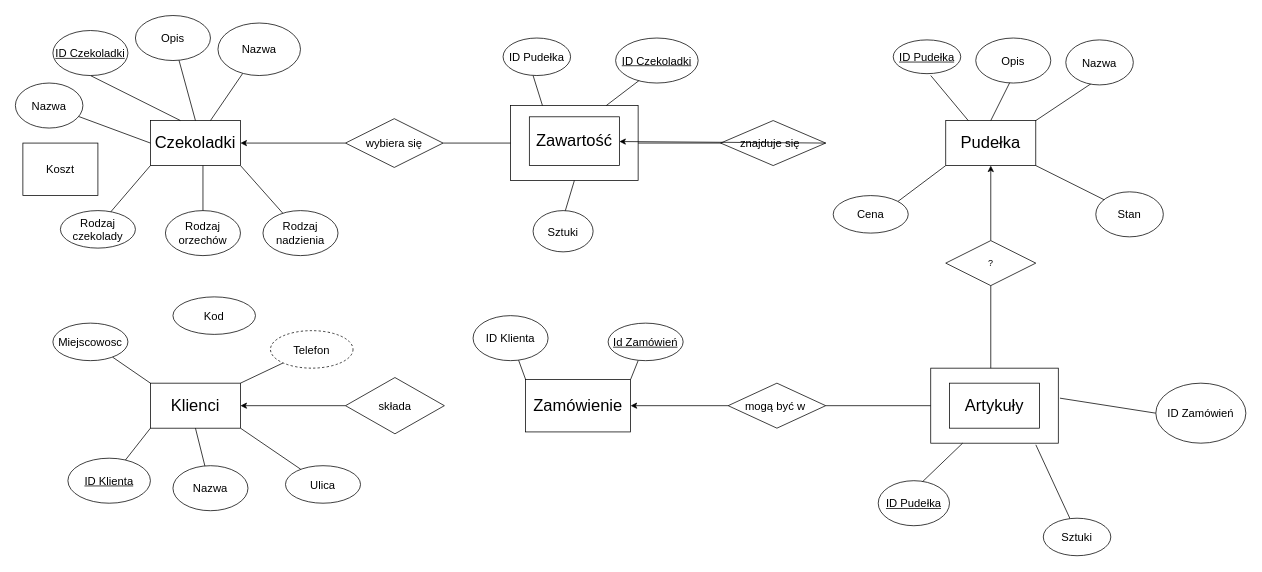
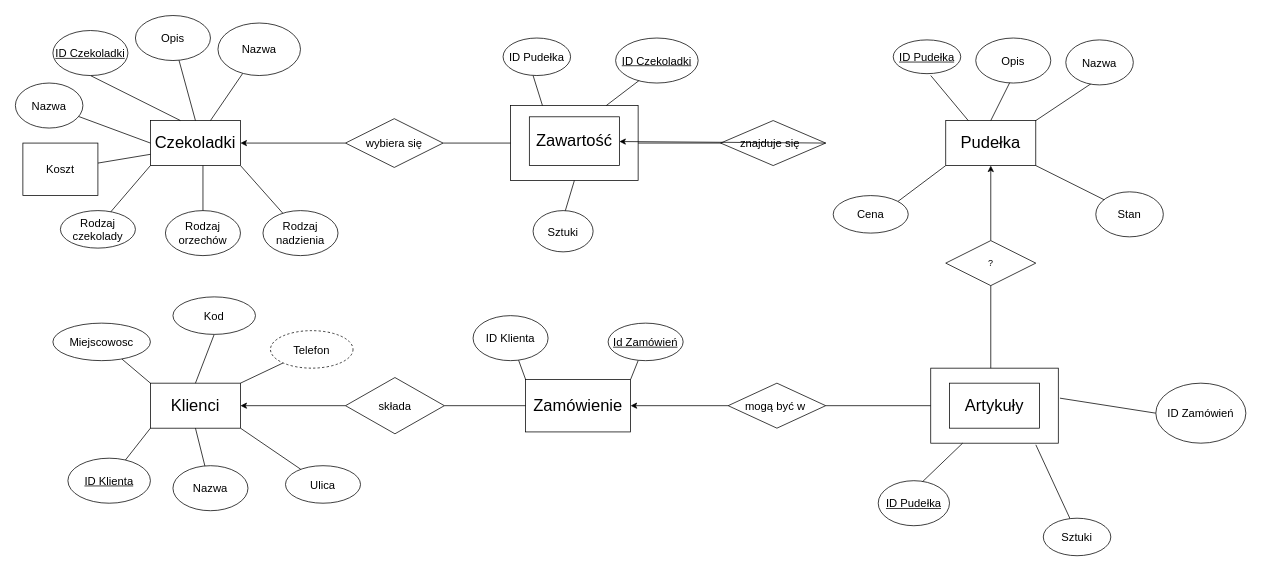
  <mxCell id="0" />
  <mxCell id="1" parent="0" />
  <mxCell id="2" value="&lt;font style=&quot;font-size: 22px;&quot;&gt;Czekoladki&lt;/font&gt;" style="rounded=0;whiteSpace=wrap;html=1;fontSize=15;" vertex="1" parent="1"><mxGeometry x="200" y="160" width="120" height="60" as="geometry" /></mxCell>
  <mxCell id="3" value="" style="endArrow=none;html=1;rounded=0;entryX=0.5;entryY=1;entryDx=0;entryDy=0;fontSize=15;" edge="1" parent="1" target="4"><mxGeometry width="50" height="50" relative="1" as="geometry"><mxPoint x="240" y="160" as="sourcePoint" /><mxPoint x="180" y="90" as="targetPoint" /></mxGeometry></mxCell>
  <mxCell id="4" value="&lt;u style=&quot;font-size: 15px;&quot;&gt;&lt;font style=&quot;font-size: 15px;&quot;&gt;ID Czekoladki&lt;/font&gt;&lt;/u&gt;" style="ellipse;whiteSpace=wrap;html=1;fontSize=15;" vertex="1" parent="1"><mxGeometry x="70" y="40" width="100" height="60" as="geometry" /></mxCell>
  <mxCell id="5" value="" style="endArrow=none;html=1;rounded=0;fontSize=15;" edge="1" parent="1" target="6"><mxGeometry width="50" height="50" relative="1" as="geometry"><mxPoint x="280" y="160" as="sourcePoint" /><mxPoint x="350" y="60" as="targetPoint" /></mxGeometry></mxCell>
  <mxCell id="6" value="&lt;font style=&quot;font-size: 15px;&quot;&gt;Nazwa&lt;/font&gt;" style="ellipse;whiteSpace=wrap;html=1;fontSize=15;" vertex="1" parent="1"><mxGeometry x="290" y="30" width="110" height="70" as="geometry" /></mxCell>
  <mxCell id="7" value="" style="endArrow=none;html=1;rounded=0;fontSize=15;" edge="1" parent="1"><mxGeometry width="50" height="50" relative="1" as="geometry"><mxPoint x="200" y="220" as="sourcePoint" /><mxPoint x="140" y="290" as="targetPoint" /></mxGeometry></mxCell>
  <mxCell id="8" value="Rodzaj czekolady" style="ellipse;whiteSpace=wrap;html=1;fontSize=15;" vertex="1" parent="1"><mxGeometry x="80" y="280" width="100" height="50" as="geometry" /></mxCell>
  <mxCell id="9" value="Rodzaj orzechów" style="ellipse;whiteSpace=wrap;html=1;fontSize=15;" vertex="1" parent="1"><mxGeometry x="220" y="280" width="100" height="60" as="geometry" /></mxCell>
  <mxCell id="10" value="" style="endArrow=none;html=1;rounded=0;exitX=0.5;exitY=0;exitDx=0;exitDy=0;fontSize=15;" edge="1" parent="1" source="9"><mxGeometry width="50" height="50" relative="1" as="geometry"><mxPoint x="220" y="270" as="sourcePoint" /><mxPoint x="270" y="220" as="targetPoint" /></mxGeometry></mxCell>
  <mxCell id="11" value="" style="endArrow=none;html=1;rounded=0;exitX=1;exitY=1;exitDx=0;exitDy=0;fontSize=15;" edge="1" parent="1" source="2" target="12"><mxGeometry width="50" height="50" relative="1" as="geometry"><mxPoint x="360" y="280" as="sourcePoint" /><mxPoint x="320" y="220" as="targetPoint" /></mxGeometry></mxCell>
  <mxCell id="12" value="Rodzaj nadzienia" style="ellipse;whiteSpace=wrap;html=1;fontSize=15;" vertex="1" parent="1"><mxGeometry x="350" y="280" width="100" height="60" as="geometry" /></mxCell>
  <mxCell id="13" value="" style="endArrow=none;html=1;rounded=0;exitX=0;exitY=0.5;exitDx=0;exitDy=0;fontSize=15;" edge="1" parent="1" source="2" target="14"><mxGeometry width="50" height="50" relative="1" as="geometry"><mxPoint x="110" y="180" as="sourcePoint" /><mxPoint x="200" y="180" as="targetPoint" /></mxGeometry></mxCell>
  <mxCell id="14" value="Nazwa" style="ellipse;whiteSpace=wrap;html=1;fontSize=15;" vertex="1" parent="1"><mxGeometry x="20" y="110" width="90" height="60" as="geometry" /></mxCell>
  <mxCell id="15" value="" style="endArrow=none;html=1;rounded=0;fontSize=15;" edge="1" parent="1" target="16"><mxGeometry width="50" height="50" relative="1" as="geometry"><mxPoint x="260" y="160" as="sourcePoint" /><mxPoint x="230" y="90" as="targetPoint" /></mxGeometry></mxCell>
  <mxCell id="16" value="&lt;font style=&quot;font-size: 15px;&quot;&gt;Opis&lt;/font&gt;" style="ellipse;whiteSpace=wrap;html=1;fontSize=15;" vertex="1" parent="1"><mxGeometry x="180" y="20" width="100" height="60" as="geometry" /></mxCell>
+ <mxCell id="17" value="" style="endArrow=none;html=1;rounded=0;exitX=0;exitY=0.75;exitDx=0;exitDy=0;fontSize=15;" edge="1" parent="1" source="2" target="18"><mxGeometry width="50" height="50" relative="1" as="geometry"><mxPoint x="110" y="230" as="sourcePoint" /><mxPoint x="200" y="200" as="targetPoint" /></mxGeometry></mxCell>
  <mxCell id="18" value="Koszt" style="whiteSpace=wrap;html=1;fontSize=15;rounded=0;" vertex="1" parent="1"><mxGeometry x="30" y="190" width="100" height="70" as="geometry" /></mxCell>
  <mxCell id="19" value="" style="endArrow=classic;html=1;rounded=0;entryX=1;entryY=0.5;entryDx=0;entryDy=0;fontSize=15;" edge="1" parent="1" target="2"><mxGeometry width="50" height="50" relative="1" as="geometry"><mxPoint x="460" y="190" as="sourcePoint" /><mxPoint x="580" y="210" as="targetPoint" /></mxGeometry></mxCell>
  <mxCell id="20" value="wybiera się" style="rhombus;whiteSpace=wrap;html=1;fontSize=15;" vertex="1" parent="1"><mxGeometry x="460" y="157.5" width="130" height="65" as="geometry" /></mxCell>
  <mxCell id="21" value="" style="endArrow=none;html=1;rounded=0;entryX=1;entryY=0.5;entryDx=0;entryDy=0;fontSize=15;" edge="1" parent="1" target="20"><mxGeometry width="50" height="50" relative="1" as="geometry"><mxPoint x="700" y="190" as="sourcePoint" /><mxPoint x="590" y="240" as="targetPoint" /></mxGeometry></mxCell>
  <mxCell id="22" value="" style="rounded=0;whiteSpace=wrap;html=1;fontSize=15;" vertex="1" parent="1"><mxGeometry x="680" y="140" width="170" height="100" as="geometry" /></mxCell>
  <mxCell id="23" value="" style="endArrow=none;html=1;rounded=0;entryX=0.25;entryY=0;entryDx=0;entryDy=0;fontSize=15;" edge="1" parent="1" target="22"><mxGeometry width="50" height="50" relative="1" as="geometry"><mxPoint x="710" y="100" as="sourcePoint" /><mxPoint x="590" y="240" as="targetPoint" /></mxGeometry></mxCell>
  <mxCell id="24" value="ID Pudełka" style="ellipse;whiteSpace=wrap;html=1;fontSize=15;" vertex="1" parent="1"><mxGeometry x="670" y="50" width="90" height="50" as="geometry" /></mxCell>
  <mxCell id="25" value="" style="endArrow=none;html=1;rounded=0;entryX=0.5;entryY=1;entryDx=0;entryDy=0;fontSize=15;" edge="1" parent="1" target="22"><mxGeometry width="50" height="50" relative="1" as="geometry"><mxPoint x="750" y="290" as="sourcePoint" /><mxPoint x="760" y="230" as="targetPoint" /></mxGeometry></mxCell>
  <mxCell id="26" value="Sztuki" style="ellipse;whiteSpace=wrap;html=1;fontSize=15;" vertex="1" parent="1"><mxGeometry x="710" y="280" width="80" height="55" as="geometry" /></mxCell>
  <mxCell id="27" value="" style="endArrow=none;html=1;rounded=0;entryX=0.75;entryY=0;entryDx=0;entryDy=0;fontSize=15;" edge="1" parent="1" target="22"><mxGeometry width="50" height="50" relative="1" as="geometry"><mxPoint x="860" y="100" as="sourcePoint" /><mxPoint x="590" y="240" as="targetPoint" /></mxGeometry></mxCell>
  <mxCell id="28" value="&lt;u style=&quot;font-size: 15px;&quot;&gt;ID Czekoladki&lt;/u&gt;" style="ellipse;whiteSpace=wrap;html=1;fontSize=15;" vertex="1" parent="1"><mxGeometry x="820" y="50" width="110" height="60" as="geometry" /></mxCell>
  <mxCell id="29" value="" style="endArrow=none;html=1;rounded=0;entryX=1;entryY=0.5;entryDx=0;entryDy=0;fontSize=15;" edge="1" parent="1" target="22"><mxGeometry width="50" height="50" relative="1" as="geometry"><mxPoint x="970" y="190" as="sourcePoint" /><mxPoint x="590" y="240" as="targetPoint" /></mxGeometry></mxCell>
  <mxCell id="30" value="znajduje się&amp;nbsp;&amp;nbsp;" style="rhombus;whiteSpace=wrap;html=1;fontSize=15;" vertex="1" parent="1"><mxGeometry x="960" y="160" width="140" height="60" as="geometry" /></mxCell>
  <mxCell id="31" value="" style="endArrow=classic;html=1;rounded=0;exitX=1;exitY=0.5;exitDx=0;exitDy=0;fontSize=15;" edge="1" parent="1" source="30" target="44"><mxGeometry width="50" height="50" relative="1" as="geometry"><mxPoint x="1120" y="290" as="sourcePoint" /><mxPoint x="1270" y="190" as="targetPoint" /></mxGeometry></mxCell>
  <mxCell id="32" value="&lt;font style=&quot;font-size: 22px;&quot;&gt;Pudełka&lt;/font&gt;" style="rounded=0;whiteSpace=wrap;html=1;fontSize=18;" vertex="1" parent="1"><mxGeometry x="1260" y="160" width="120" height="60" as="geometry" /></mxCell>
  <mxCell id="33" value="" style="endArrow=none;html=1;rounded=0;entryX=0.25;entryY=0;entryDx=0;entryDy=0;" edge="1" parent="1" target="32"><mxGeometry width="50" height="50" relative="1" as="geometry"><mxPoint x="1240" y="100" as="sourcePoint" /><mxPoint x="1170" y="240" as="targetPoint" /></mxGeometry></mxCell>
  <mxCell id="34" value="&lt;u style=&quot;font-size: 15px;&quot;&gt;ID Pudełka&lt;/u&gt;" style="ellipse;whiteSpace=wrap;html=1;fontSize=15;" vertex="1" parent="1"><mxGeometry x="1190" y="52.5" width="90" height="45" as="geometry" /></mxCell>
  <mxCell id="35" value="" style="endArrow=none;html=1;rounded=0;entryX=1;entryY=0;entryDx=0;entryDy=0;" edge="1" parent="1" target="32"><mxGeometry width="50" height="50" relative="1" as="geometry"><mxPoint x="1470" y="100" as="sourcePoint" /><mxPoint x="1170" y="240" as="targetPoint" /></mxGeometry></mxCell>
  <mxCell id="36" value="&lt;font style=&quot;font-size: 15px;&quot;&gt;Nazwa&lt;/font&gt;" style="ellipse;whiteSpace=wrap;html=1;" vertex="1" parent="1"><mxGeometry x="1420" y="52.5" width="90" height="60" as="geometry" /></mxCell>
  <mxCell id="37" value="" style="endArrow=none;html=1;rounded=0;entryX=0.5;entryY=0;entryDx=0;entryDy=0;" edge="1" parent="1" target="32"><mxGeometry width="50" height="50" relative="1" as="geometry"><mxPoint x="1350" y="100" as="sourcePoint" /><mxPoint x="1170" y="240" as="targetPoint" /></mxGeometry></mxCell>
  <mxCell id="38" value="&lt;font style=&quot;font-size: 15px;&quot;&gt;Opis&lt;/font&gt;" style="ellipse;whiteSpace=wrap;html=1;" vertex="1" parent="1"><mxGeometry x="1300" y="50" width="100" height="60" as="geometry" /></mxCell>
  <mxCell id="39" value="" style="endArrow=none;html=1;rounded=0;entryX=0;entryY=1;entryDx=0;entryDy=0;fontSize=15;" edge="1" parent="1" target="32"><mxGeometry width="50" height="50" relative="1" as="geometry"><mxPoint x="1180" y="280" as="sourcePoint" /><mxPoint x="1170" y="240" as="targetPoint" /></mxGeometry></mxCell>
  <mxCell id="40" value="Cena" style="ellipse;whiteSpace=wrap;html=1;fontSize=15;" vertex="1" parent="1"><mxGeometry x="1110" y="260" width="100" height="50" as="geometry" /></mxCell>
  <mxCell id="41" value="" style="endArrow=none;html=1;rounded=0;entryX=1;entryY=1;entryDx=0;entryDy=0;" edge="1" parent="1" target="32"><mxGeometry width="50" height="50" relative="1" as="geometry"><mxPoint x="1480" y="270" as="sourcePoint" /><mxPoint x="1170" y="240" as="targetPoint" /></mxGeometry></mxCell>
  <mxCell id="42" value="&lt;font style=&quot;font-size: 15px;&quot;&gt;Stan&lt;/font&gt;" style="ellipse;whiteSpace=wrap;html=1;" vertex="1" parent="1"><mxGeometry x="1460" y="255" width="90" height="60" as="geometry" /></mxCell>
  <mxCell id="43" value="" style="endArrow=classic;html=1;rounded=0;entryX=0.5;entryY=1;entryDx=0;entryDy=0;exitX=0.5;exitY=0;exitDx=0;exitDy=0;" edge="1" parent="1" source="53" target="32"><mxGeometry width="50" height="50" relative="1" as="geometry"><mxPoint x="1320" y="390" as="sourcePoint" /><mxPoint x="1320" y="490" as="targetPoint" /><Array as="points" /></mxGeometry></mxCell>
  <mxCell id="44" value="&lt;font style=&quot;font-size: 22px;&quot;&gt;&lt;br style=&quot;&quot;&gt;&lt;/font&gt;&lt;div style=&quot;text-align: left; font-size: 22px;&quot;&gt;&lt;font style=&quot;font-size: 22px;&quot;&gt;Zawartość&lt;/font&gt;&lt;/div&gt;&lt;div style=&quot;text-align: left; font-size: 22px;&quot;&gt;&lt;br style=&quot;&quot;&gt;&lt;/div&gt;" style="rounded=0;whiteSpace=wrap;html=1;fontSize=15;" vertex="1" parent="1"><mxGeometry x="705" y="155" width="120" height="65" as="geometry" /></mxCell>
  <mxCell id="45" value="" style="rounded=0;whiteSpace=wrap;html=1;" vertex="1" parent="1"><mxGeometry x="1240" y="490" width="170" height="100" as="geometry" /></mxCell>
  <mxCell id="46" value="&lt;font style=&quot;font-size: 22px;&quot;&gt;Artykuły&lt;/font&gt;" style="rounded=0;whiteSpace=wrap;html=1;" vertex="1" parent="1"><mxGeometry x="1265" y="510" width="120" height="60" as="geometry" /></mxCell>
  <mxCell id="47" value="" style="endArrow=none;html=1;rounded=0;exitX=1.013;exitY=0.4;exitDx=0;exitDy=0;exitPerimeter=0;entryX=0;entryY=0.5;entryDx=0;entryDy=0;" edge="1" parent="1" source="45" target="48"><mxGeometry width="50" height="50" relative="1" as="geometry"><mxPoint x="1150" y="440" as="sourcePoint" /><mxPoint x="1550" y="530" as="targetPoint" /></mxGeometry></mxCell>
  <mxCell id="48" value="&lt;font style=&quot;font-size: 15px;&quot;&gt;ID Zamówień&lt;/font&gt;" style="ellipse;whiteSpace=wrap;html=1;" vertex="1" parent="1"><mxGeometry x="1540" y="510" width="120" height="80" as="geometry" /></mxCell>
  <mxCell id="49" value="" style="endArrow=none;html=1;rounded=0;entryX=0.824;entryY=1.022;entryDx=0;entryDy=0;entryPerimeter=0;" edge="1" parent="1" target="45"><mxGeometry width="50" height="50" relative="1" as="geometry"><mxPoint x="1430" y="700" as="sourcePoint" /><mxPoint x="1120" y="370" as="targetPoint" /></mxGeometry></mxCell>
  <mxCell id="50" value="&lt;font style=&quot;font-size: 15px;&quot;&gt;Sztuki&lt;/font&gt;" style="ellipse;whiteSpace=wrap;html=1;" vertex="1" parent="1"><mxGeometry x="1390" y="690" width="90" height="50" as="geometry" /></mxCell>
  <mxCell id="51" value="" style="endArrow=none;html=1;rounded=0;entryX=0.25;entryY=1;entryDx=0;entryDy=0;" edge="1" parent="1" target="45"><mxGeometry width="50" height="50" relative="1" as="geometry"><mxPoint x="1220" y="650" as="sourcePoint" /><mxPoint x="1120" y="370" as="targetPoint" /></mxGeometry></mxCell>
  <mxCell id="52" value="&lt;u style=&quot;font-size: 15px;&quot;&gt;ID Pudełka&lt;/u&gt;" style="ellipse;whiteSpace=wrap;html=1;fontSize=15;" vertex="1" parent="1"><mxGeometry x="1170" y="640" width="95" height="60" as="geometry" /></mxCell>
  <mxCell id="53" value="?" style="rhombus;whiteSpace=wrap;html=1;" vertex="1" parent="1"><mxGeometry x="1260" y="320" width="120" height="60" as="geometry" /></mxCell>
  <mxCell id="54" value="" style="endArrow=none;html=1;rounded=0;entryX=0.5;entryY=1;entryDx=0;entryDy=0;" edge="1" parent="1" target="53"><mxGeometry width="50" height="50" relative="1" as="geometry"><mxPoint x="1320" y="490" as="sourcePoint" /><mxPoint x="1120" y="370" as="targetPoint" /></mxGeometry></mxCell>
  <mxCell id="55" value="" style="endArrow=classic;html=1;rounded=0;entryX=1;entryY=0.5;entryDx=0;entryDy=0;fontSize=15;" edge="1" parent="1" target="58"><mxGeometry width="50" height="50" relative="1" as="geometry"><mxPoint x="970" y="540" as="sourcePoint" /><mxPoint x="870" y="540" as="targetPoint" /></mxGeometry></mxCell>
  <mxCell id="56" value="mogą być w&amp;nbsp;" style="rhombus;whiteSpace=wrap;html=1;fontSize=15;" vertex="1" parent="1"><mxGeometry x="970" y="510" width="130" height="60" as="geometry" /></mxCell>
  <mxCell id="57" value="" style="endArrow=none;html=1;rounded=0;entryX=0;entryY=0.5;entryDx=0;entryDy=0;exitX=1;exitY=0.5;exitDx=0;exitDy=0;fontSize=15;" edge="1" parent="1" source="56" target="45"><mxGeometry width="50" height="50" relative="1" as="geometry"><mxPoint x="1070" y="420" as="sourcePoint" /><mxPoint x="1120" y="370" as="targetPoint" /></mxGeometry></mxCell>
  <mxCell id="58" value="&lt;font style=&quot;font-size: 22px;&quot;&gt;Zamówienie&lt;/font&gt;" style="rounded=0;whiteSpace=wrap;html=1;fontSize=15;" vertex="1" parent="1"><mxGeometry x="700" y="505" width="140" height="70" as="geometry" /></mxCell>
  <mxCell id="59" value="" style="endArrow=none;html=1;rounded=0;exitX=1;exitY=0;exitDx=0;exitDy=0;fontSize=15;" edge="1" parent="1" source="58" target="60"><mxGeometry width="50" height="50" relative="1" as="geometry"><mxPoint x="1070" y="420" as="sourcePoint" /><mxPoint x="860" y="450" as="targetPoint" /></mxGeometry></mxCell>
  <mxCell id="60" value="&lt;u style=&quot;font-size: 15px;&quot;&gt;Id Zamówień&lt;/u&gt;" style="ellipse;whiteSpace=wrap;html=1;fontSize=15;" vertex="1" parent="1"><mxGeometry x="810" y="430" width="100" height="50" as="geometry" /></mxCell>
  <mxCell id="61" value="" style="endArrow=none;html=1;rounded=0;exitX=0;exitY=0;exitDx=0;exitDy=0;fontSize=15;" edge="1" parent="1" source="58" target="62"><mxGeometry width="50" height="50" relative="1" as="geometry"><mxPoint x="800" y="470" as="sourcePoint" /><mxPoint x="670" y="450" as="targetPoint" /></mxGeometry></mxCell>
  <mxCell id="62" value="ID Klienta" style="ellipse;whiteSpace=wrap;html=1;fontSize=15;" vertex="1" parent="1"><mxGeometry x="630" y="420" width="100" height="60" as="geometry" /></mxCell>
+ <mxCell id="63" value="" style="endArrow=none;html=1;rounded=0;exitX=0;exitY=0.5;exitDx=0;exitDy=0;fontSize=15;" edge="1" parent="1" source="58" target="64"><mxGeometry width="50" height="50" relative="1" as="geometry"><mxPoint x="800" y="470" as="sourcePoint" /><mxPoint x="600" y="540" as="targetPoint" /></mxGeometry></mxCell>
  <mxCell id="64" value="składa" style="rhombus;whiteSpace=wrap;html=1;fontSize=15;" vertex="1" parent="1"><mxGeometry x="460" y="502.5" width="131.75" height="75" as="geometry" /></mxCell>
  <mxCell id="65" value="" style="endArrow=classic;html=1;rounded=0;exitX=0;exitY=0.5;exitDx=0;exitDy=0;entryX=1;entryY=0.5;entryDx=0;entryDy=0;fontSize=15;" edge="1" parent="1" source="64" target="66"><mxGeometry width="50" height="50" relative="1" as="geometry"><mxPoint x="300" y="500" as="sourcePoint" /><mxPoint x="340" y="540" as="targetPoint" /></mxGeometry></mxCell>
  <mxCell id="66" value="&lt;font style=&quot;font-size: 22px;&quot;&gt;Klienci&lt;/font&gt;" style="rounded=0;whiteSpace=wrap;html=1;fontSize=19;" vertex="1" parent="1"><mxGeometry x="200" y="510" width="120" height="60" as="geometry" /></mxCell>
  <mxCell id="67" value="" style="endArrow=none;html=1;rounded=0;exitX=0;exitY=1;exitDx=0;exitDy=0;fontSize=15;" edge="1" parent="1" source="66" target="68"><mxGeometry width="50" height="50" relative="1" as="geometry"><mxPoint x="630" y="470" as="sourcePoint" /><mxPoint x="150" y="660" as="targetPoint" /></mxGeometry></mxCell>
  <mxCell id="68" value="&lt;u style=&quot;font-size: 15px;&quot;&gt;ID Klienta&lt;/u&gt;" style="ellipse;whiteSpace=wrap;html=1;fontSize=15;" vertex="1" parent="1"><mxGeometry x="90" y="610" width="110" height="60" as="geometry" /></mxCell>
  <mxCell id="69" value="" style="endArrow=none;html=1;rounded=0;exitX=0.5;exitY=1;exitDx=0;exitDy=0;fontSize=15;" edge="1" parent="1" source="66" target="70"><mxGeometry width="50" height="50" relative="1" as="geometry"><mxPoint x="630" y="470" as="sourcePoint" /><mxPoint x="270" y="630" as="targetPoint" /></mxGeometry></mxCell>
  <mxCell id="70" value="Nazwa" style="ellipse;whiteSpace=wrap;html=1;fontSize=15;" vertex="1" parent="1"><mxGeometry x="230" y="620" width="100" height="60" as="geometry" /></mxCell>
  <mxCell id="71" value="" style="endArrow=none;html=1;rounded=0;exitX=1;exitY=1;exitDx=0;exitDy=0;fontSize=15;" edge="1" parent="1" source="66" target="72"><mxGeometry width="50" height="50" relative="1" as="geometry"><mxPoint x="630" y="470" as="sourcePoint" /><mxPoint x="470" y="660" as="targetPoint" /></mxGeometry></mxCell>
  <mxCell id="72" value="Ulica" style="ellipse;whiteSpace=wrap;html=1;fontSize=15;" vertex="1" parent="1"><mxGeometry x="380" y="620" width="100" height="50" as="geometry" /></mxCell>
  <mxCell id="73" value="" style="endArrow=none;html=1;rounded=0;exitX=0;exitY=0;exitDx=0;exitDy=0;fontSize=15;" edge="1" parent="1" source="66" target="74"><mxGeometry width="50" height="50" relative="1" as="geometry"><mxPoint x="630" y="470" as="sourcePoint" /><mxPoint x="150" y="460" as="targetPoint" /></mxGeometry></mxCell>
- <mxCell id="74" value="Miejscowosc" style="ellipse;whiteSpace=wrap;html=1;fontSize=15;" vertex="1" parent="1"><mxGeometry x="70" y="430" width="100" height="50" as="geometry" /></mxCell>
+ <mxCell id="74" value="Miejscowosc" style="ellipse;whiteSpace=wrap;html=1;fontSize=15;" vertex="1" parent="1"><mxGeometry x="70" y="430" width="130" height="50" as="geometry" /></mxCell>
+ <mxCell id="75" value="" style="endArrow=none;html=1;rounded=0;exitX=0.5;exitY=0;exitDx=0;exitDy=0;entryX=0.5;entryY=1;entryDx=0;entryDy=0;fontSize=15;" edge="1" parent="1" source="66" target="76"><mxGeometry width="50" height="50" relative="1" as="geometry"><mxPoint x="630" y="470" as="sourcePoint" /><mxPoint x="270" y="460" as="targetPoint" /></mxGeometry></mxCell>
  <mxCell id="76" value="Kod" style="ellipse;whiteSpace=wrap;html=1;fontSize=15;" vertex="1" parent="1"><mxGeometry x="230" y="395" width="110" height="50" as="geometry" /></mxCell>
  <mxCell id="77" value="" style="endArrow=none;html=1;rounded=0;exitX=1;exitY=0;exitDx=0;exitDy=0;fontSize=15;" edge="1" parent="1" source="66" target="78"><mxGeometry width="50" height="50" relative="1" as="geometry"><mxPoint x="630" y="470" as="sourcePoint" /><mxPoint x="410" y="470" as="targetPoint" /></mxGeometry></mxCell>
  <mxCell id="78" value="Telefon" style="ellipse;whiteSpace=wrap;html=1;fontSize=15;dashed=1;" vertex="1" parent="1"><mxGeometry x="360" y="440" width="110" height="50" as="geometry" /></mxCell>
